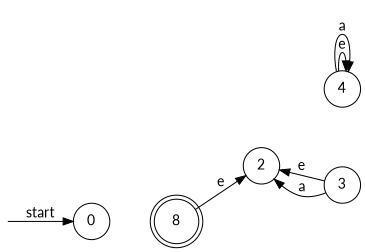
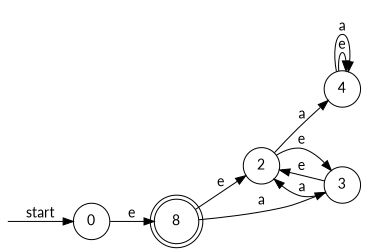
  digraph {
    fontname=Lato
    rankdir=LR
    node [fontname=Lato shape=circle]
    edge [fontname=Lato]
    __start [shape=point style=invis]
    0
    n3 [label=8 shape=doublecircle]
    2
    3
    4
    __start -> 0 [label=start]
+   0 -> n3 [label=e]
    n3 -> 2 [label=e]
+   n3 -> 3 [label=a]
+   2 -> 3 [label=e]
+   2 -> 4 [label=a]
    3 -> 2 [label=e]
    3 -> 2 [label=a]
    4 -> 4 [label=e]
    4 -> 4 [label=a]
  }
